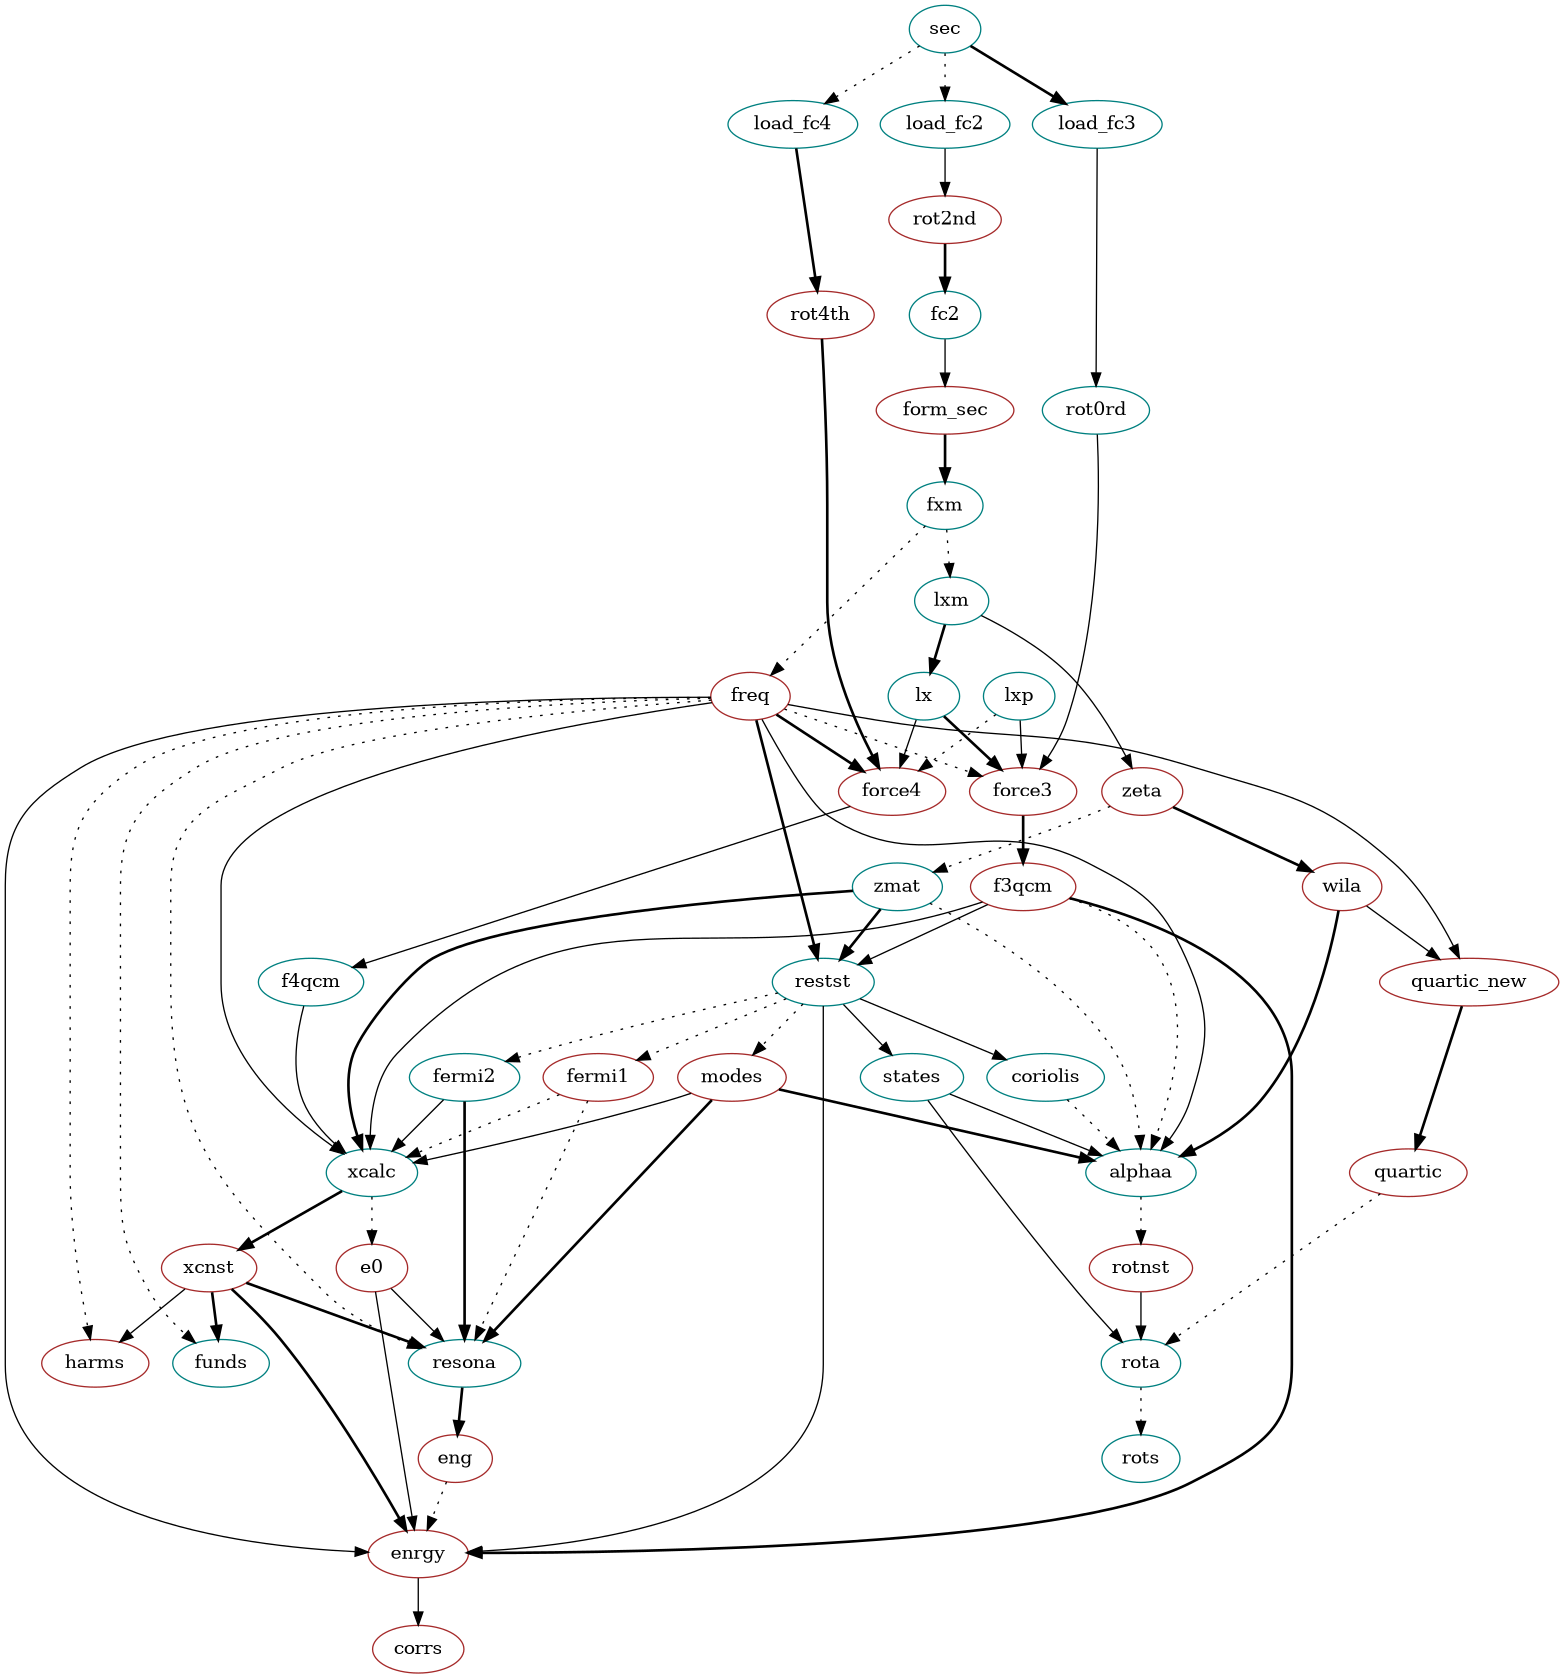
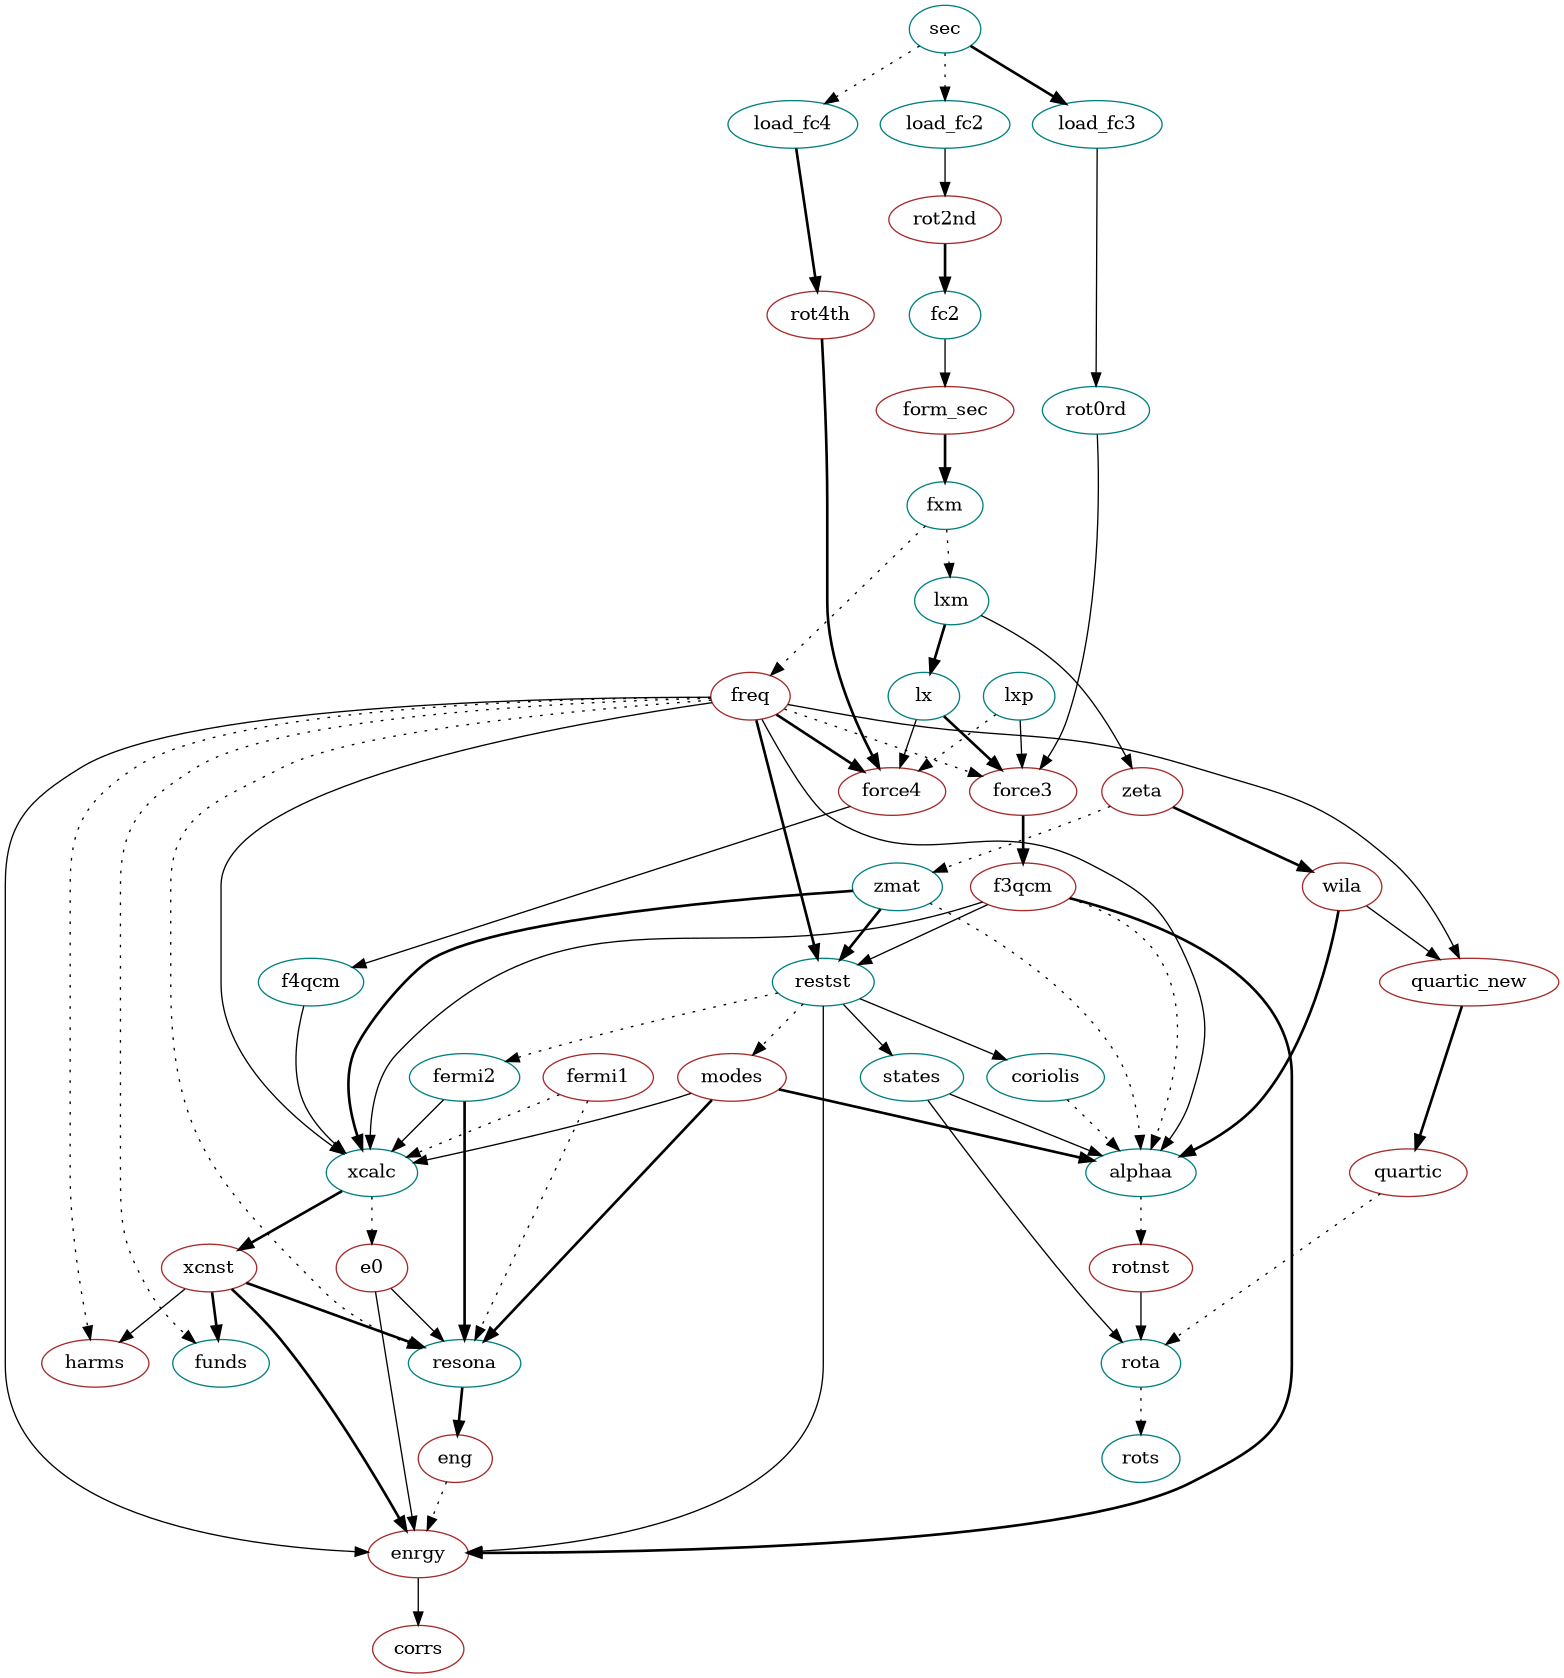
  digraph {
    node [color=teal]
    edge [style=solid]
    n1 [label=sec]
    load_fc2
    load_fc3
    load_fc4
    rot2nd [color=brown]
    n6 [label=rot0rd]
    rot4th [color=brown]
    fc2
    form_sec [color=brown]
    fxm
    freq [color=brown]
    lxm
    force3 [color=brown]
    force4 [color=brown]
    restst
    xcalc
    harms [color=brown]
    funds
    alphaa
    resona
    enrgy [color=brown]
    quartic_new [color=brown]
    lx
    zeta [color=brown]
    f3qcm [color=brown]
    f4qcm
    coriolis
    fermi1 [color=brown]
    fermi2
    states
    modes [color=brown]
    xcnst [color=brown]
    e0 [color=brown]
    rotnst [color=brown]
    eng [color=brown]
    corrs [color=brown]
    quartic [color=brown]
    zmat
    wila [color=brown]
    lxp
    rota
    rots
    n1 -> load_fc2 [style=dotted]
    n1 -> load_fc3 [style=bold]
    n1 -> load_fc4 [style=dotted]
    load_fc2 -> rot2nd
    load_fc3 -> n6
    load_fc4 -> rot4th [style=bold]
    rot2nd -> fc2 [style=bold]
    n6 -> force3
    rot4th -> force4 [style=bold]
    fc2 -> form_sec
    form_sec -> fxm [style=bold]
    fxm -> freq [style=dotted]
    fxm -> lxm [style=dotted]
    freq -> force3 [style=dotted]
    freq -> force4 [style=bold]
    freq -> restst [style=bold]
    freq -> xcalc
    freq -> harms [style=dotted]
    freq -> funds [style=dotted]
    freq -> alphaa
    freq -> resona [style=dotted]
    freq -> enrgy
    freq -> quartic_new
    lxm -> lx [style=bold]
    lxm -> zeta
    force3 -> f3qcm [style=bold]
    force4 -> f4qcm
    restst -> enrgy
    restst -> coriolis
-   restst -> fermi1 [style=dotted]
    restst -> fermi2 [style=dotted]
    restst -> states
    restst -> modes [style=dotted]
    xcalc -> xcnst [style=bold]
    xcalc -> e0 [style=dotted]
    alphaa -> rotnst [style=dotted]
    resona -> eng [style=bold]
    enrgy -> corrs
    quartic_new -> quartic [style=bold]
    lx -> force3 [style=bold]
    lx -> force4
    zeta -> zmat [style=dotted]
    zeta -> wila [style=bold]
    f3qcm -> restst
    f3qcm -> xcalc
    f3qcm -> alphaa [style=dotted]
    f3qcm -> enrgy [style=bold]
    f4qcm -> xcalc
    coriolis -> alphaa [style=dotted]
    fermi1 -> xcalc [style=dotted]
    fermi1 -> resona [style=dotted]
    fermi2 -> xcalc
    fermi2 -> resona [style=bold]
    states -> alphaa
    states -> rota
    modes -> xcalc
    modes -> alphaa [style=bold]
    modes -> resona [style=bold]
    xcnst -> harms
    xcnst -> funds [style=bold]
    xcnst -> resona [style=bold]
    xcnst -> enrgy [style=bold]
    e0 -> resona
    e0 -> enrgy
    rotnst -> rota
    eng -> enrgy [style=dotted]
    quartic -> rota [style=dotted]
    zmat -> restst [style=bold]
    zmat -> xcalc [style=bold]
    zmat -> alphaa [style=dotted]
    wila -> alphaa [style=bold]
    wila -> quartic_new
    lxp -> force3
    lxp -> force4 [style=dotted]
    rota -> rots [style=dotted]
  }
